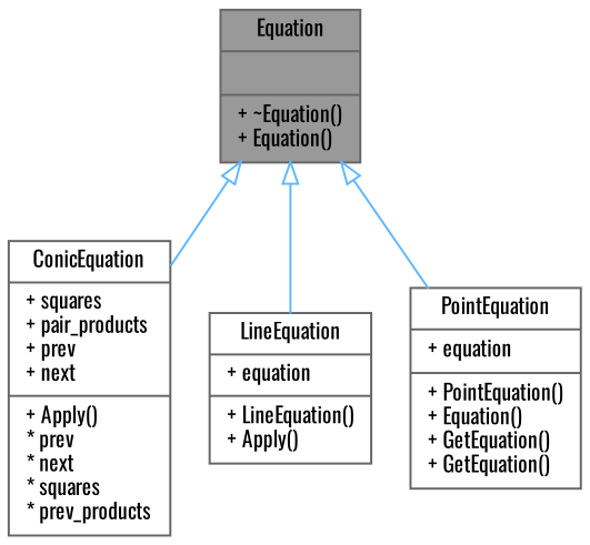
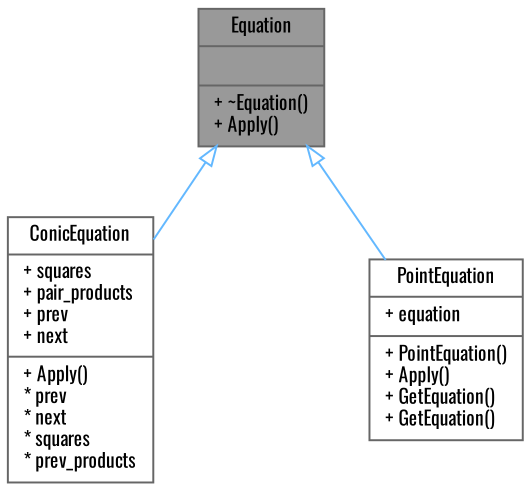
  digraph {
    fontname=Oswald
    node [color=gray40 fillcolor=white fontname=Oswald fontsize=10 shape=record style=filled]
    edge [arrowtail=onormal color=steelblue1 dir=back fontname=Oswald fontsize=10 labelfontname=Helvetica labelfontsize=10 style=solid]
-   n1 [fillcolor=grey60 fontcolor=black height=0.2 label="{Equation\n||+ ~Equation()\l+ Equation()\l}" width=0.4]
+   n1 [fillcolor=grey60 fontcolor=black height=0.2 label="{Equation\n||+ ~Equation()\l+ Apply()\l}" width=0.4]
    n2 [height=0.2 label="{ConicEquation\n|+ squares\l+ pair_products\l+ prev\l+ next\l|+ Apply()\l* prev\l* next\l* squares\l* prev_products\l}" width=0.4]
-   n3 [height=0.2 label="{LineEquation\n|+ equation\l|+ LineEquation()\l+ Apply()\l}" width=0.4]
-   n4 [height=0.2 label="{PointEquation\n|+ equation\l|+ PointEquation()\l+ Equation()\l+ GetEquation()\l+ GetEquation()\l}" width=0.4]
+   n4 [height=0.2 label="{PointEquation\n|+ equation\l|+ PointEquation()\l+ Apply()\l+ GetEquation()\l+ GetEquation()\l}" width=0.4]
    n1 -> n2
-   n1 -> n3
    n1 -> n4
  }
